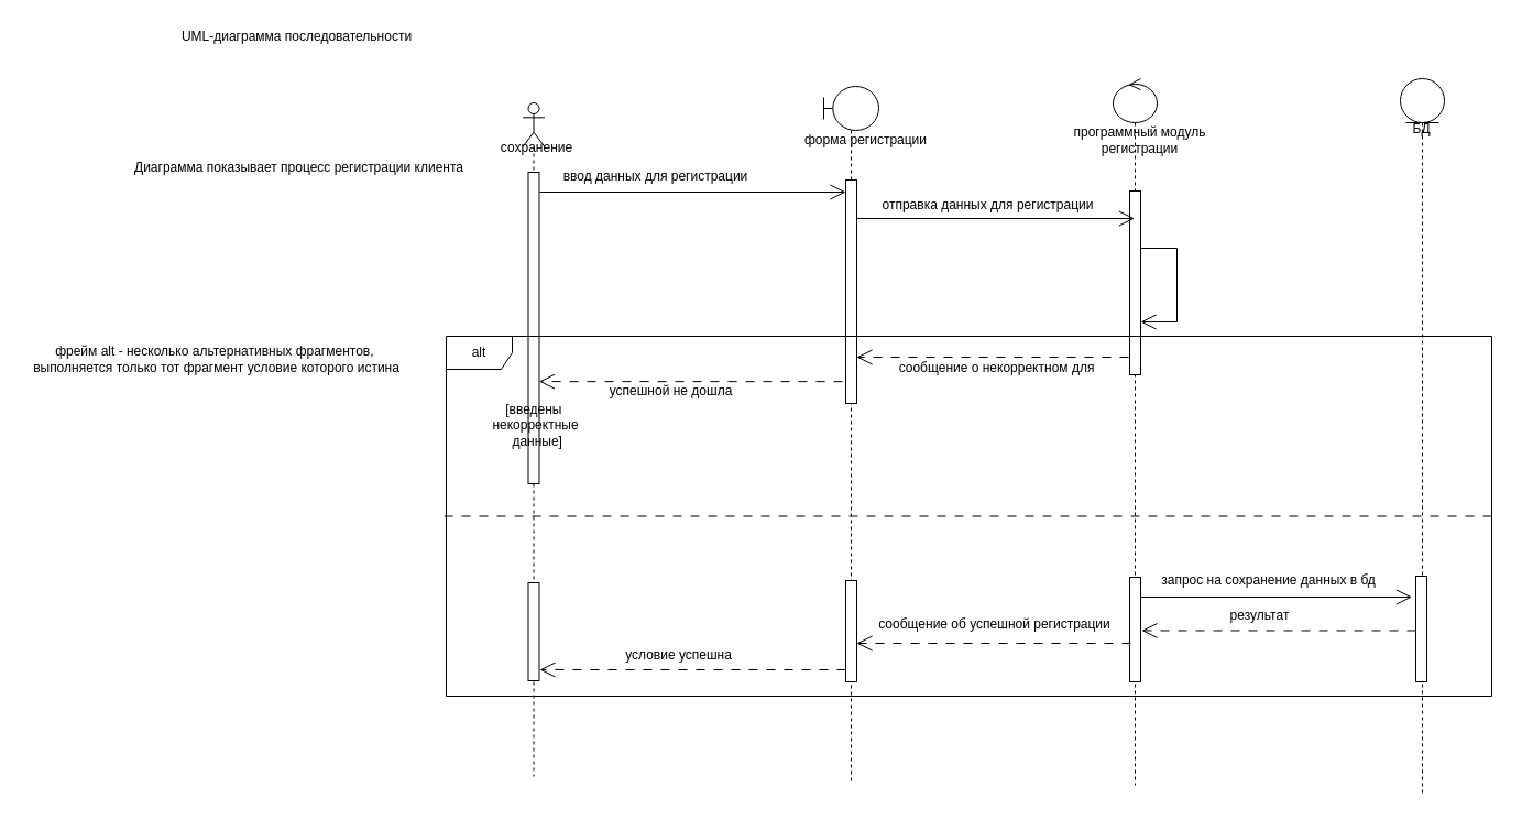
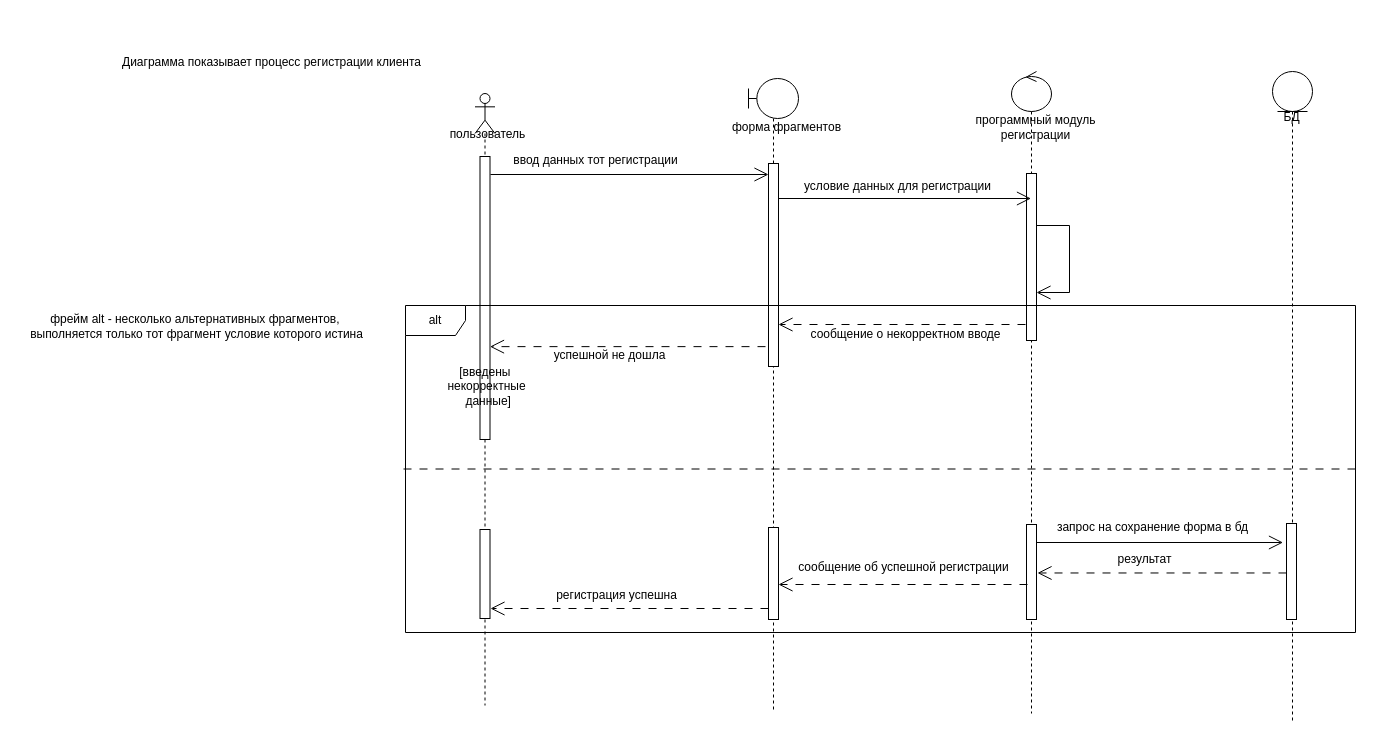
  <mxCell id="0" />
  <mxCell id="1" parent="0" />
  <mxCell id="2" value="" style="shape=umlLifeline;perimeter=lifelinePerimeter;whiteSpace=wrap;html=1;container=1;dropTarget=0;collapsible=0;recursiveResize=0;outlineConnect=0;portConstraint=eastwest;newEdgeStyle={&quot;curved&quot;:0,&quot;rounded&quot;:0};participant=umlActor;" vertex="1" parent="1"><mxGeometry x="474.5" y="93" width="20" height="612" as="geometry" /></mxCell>
  <mxCell id="3" value="" style="html=1;points=[[0,0,0,0,5],[0,1,0,0,-5],[1,0,0,0,5],[1,1,0,0,-5]];perimeter=orthogonalPerimeter;outlineConnect=0;targetShapes=umlLifeline;portConstraint=eastwest;newEdgeStyle={&quot;curved&quot;:0,&quot;rounded&quot;:0};" vertex="1" parent="2"><mxGeometry x="5" y="63" width="10" height="283" as="geometry" /></mxCell>
  <mxCell id="4" value="" style="html=1;points=[[0,0,0,0,5],[0,1,0,0,-5],[1,0,0,0,5],[1,1,0,0,-5]];perimeter=orthogonalPerimeter;outlineConnect=0;targetShapes=umlLifeline;portConstraint=eastwest;newEdgeStyle={&quot;curved&quot;:0,&quot;rounded&quot;:0};" vertex="1" parent="2"><mxGeometry x="5" y="436" width="10" height="89" as="geometry" /></mxCell>
- <mxCell id="5" value="UML-диаграмма последовательности" style="text;html=1;align=center;verticalAlign=middle;resizable=0;points=[];autosize=1;strokeColor=none;fillColor=none;" vertex="1" parent="1"><mxGeometry x="155" y="20" width="227" height="26" as="geometry" /></mxCell>
- <mxCell id="6" value="Диаграмма показывает процесс регистрации клиента" style="text;html=1;align=center;verticalAlign=middle;resizable=0;points=[];autosize=1;strokeColor=none;fillColor=none;" vertex="1" parent="1"><mxGeometry x="112" y="139" width="317" height="26" as="geometry" /></mxCell>
- <mxCell id="7" value="сохранение" style="text;html=1;align=center;verticalAlign=middle;resizable=0;points=[];autosize=1;strokeColor=none;fillColor=none;" vertex="1" parent="1"><mxGeometry x="440" y="121" width="94" height="26" as="geometry" /></mxCell>
+ <mxCell id="6" value="Диаграмма показывает процесс регистрации клиента" style="text;html=1;align=center;verticalAlign=middle;resizable=0;points=[];autosize=1;strokeColor=none;fillColor=none;" vertex="1" parent="1"><mxGeometry x="112" y="49" width="317" height="26" as="geometry" /></mxCell>
+ <mxCell id="7" value="пользователь" style="text;html=1;align=center;verticalAlign=middle;resizable=0;points=[];autosize=1;strokeColor=none;fillColor=none;" vertex="1" parent="1"><mxGeometry x="440" y="121" width="94" height="26" as="geometry" /></mxCell>
  <mxCell id="8" value="" style="shape=umlLifeline;perimeter=lifelinePerimeter;whiteSpace=wrap;html=1;container=1;dropTarget=0;collapsible=0;recursiveResize=0;outlineConnect=0;portConstraint=eastwest;newEdgeStyle={&quot;curved&quot;:0,&quot;rounded&quot;:0};participant=umlBoundary;" vertex="1" parent="1"><mxGeometry x="748" y="78" width="50" height="634" as="geometry" /></mxCell>
  <mxCell id="9" value="" style="html=1;points=[[0,0,0,0,5],[0,1,0,0,-5],[1,0,0,0,5],[1,1,0,0,-5]];perimeter=orthogonalPerimeter;outlineConnect=0;targetShapes=umlLifeline;portConstraint=eastwest;newEdgeStyle={&quot;curved&quot;:0,&quot;rounded&quot;:0};" vertex="1" parent="8"><mxGeometry x="20" y="85" width="10" height="203" as="geometry" /></mxCell>
- <mxCell id="10" value="форма регистрации" style="text;html=1;align=center;verticalAlign=middle;resizable=0;points=[];autosize=1;strokeColor=none;fillColor=none;" vertex="1" parent="1"><mxGeometry x="721" y="114" width="129" height="26" as="geometry" /></mxCell>
+ <mxCell id="10" value="форма фрагментов" style="text;html=1;align=center;verticalAlign=middle;resizable=0;points=[];autosize=1;strokeColor=none;fillColor=none;" vertex="1" parent="1"><mxGeometry x="721" y="114" width="129" height="26" as="geometry" /></mxCell>
  <mxCell id="11" value="" style="shape=umlLifeline;perimeter=lifelinePerimeter;whiteSpace=wrap;html=1;container=1;dropTarget=0;collapsible=0;recursiveResize=0;outlineConnect=0;portConstraint=eastwest;newEdgeStyle={&quot;curved&quot;:0,&quot;rounded&quot;:0};participant=umlControl;" vertex="1" parent="1"><mxGeometry x="1011" y="71" width="40" height="642" as="geometry" /></mxCell>
  <mxCell id="12" value="" style="html=1;points=[[0,0,0,0,5],[0,1,0,0,-5],[1,0,0,0,5],[1,1,0,0,-5]];perimeter=orthogonalPerimeter;outlineConnect=0;targetShapes=umlLifeline;portConstraint=eastwest;newEdgeStyle={&quot;curved&quot;:0,&quot;rounded&quot;:0};" vertex="1" parent="11"><mxGeometry x="15" y="102" width="10" height="167" as="geometry" /></mxCell>
  <mxCell id="13" value="" style="html=1;points=[[0,0,0,0,5],[0,1,0,0,-5],[1,0,0,0,5],[1,1,0,0,-5]];perimeter=orthogonalPerimeter;outlineConnect=0;targetShapes=umlLifeline;portConstraint=eastwest;newEdgeStyle={&quot;curved&quot;:0,&quot;rounded&quot;:0};" vertex="1" parent="11"><mxGeometry x="15" y="453" width="10" height="95" as="geometry" /></mxCell>
  <mxCell id="14" value="программный модуль&lt;div&gt;регистрации&lt;/div&gt;" style="text;html=1;align=center;verticalAlign=middle;resizable=0;points=[];autosize=1;strokeColor=none;fillColor=none;" vertex="1" parent="1"><mxGeometry x="966" y="106.5" width="138" height="41" as="geometry" /></mxCell>
  <mxCell id="15" value="" style="shape=umlLifeline;perimeter=lifelinePerimeter;whiteSpace=wrap;html=1;container=1;dropTarget=0;collapsible=0;recursiveResize=0;outlineConnect=0;portConstraint=eastwest;newEdgeStyle={&quot;curved&quot;:0,&quot;rounded&quot;:0};participant=umlEntity;" vertex="1" parent="1"><mxGeometry x="1272" y="71" width="40" height="652" as="geometry" /></mxCell>
  <mxCell id="16" value="БД" style="text;html=1;align=center;verticalAlign=middle;resizable=0;points=[];autosize=1;strokeColor=none;fillColor=none;" vertex="1" parent="1"><mxGeometry x="1274" y="103.5" width="34" height="26" as="geometry" /></mxCell>
  <mxCell id="17" value="" style="endArrow=open;endFill=1;endSize=12;html=1;rounded=0;" edge="1" parent="1"><mxGeometry width="160" relative="1" as="geometry"><mxPoint x="490" y="174" as="sourcePoint" /><mxPoint x="768" y="174" as="targetPoint" /></mxGeometry></mxCell>
- <mxCell id="18" value="ввод данных для регистрации" style="text;html=1;align=center;verticalAlign=middle;resizable=0;points=[];autosize=1;strokeColor=none;fillColor=none;" vertex="1" parent="1"><mxGeometry x="502" y="147" width="186" height="26" as="geometry" /></mxCell>
+ <mxCell id="18" value="ввод данных тот регистрации" style="text;html=1;align=center;verticalAlign=middle;resizable=0;points=[];autosize=1;strokeColor=none;fillColor=none;" vertex="1" parent="1"><mxGeometry x="502" y="147" width="186" height="26" as="geometry" /></mxCell>
  <mxCell id="19" value="" style="endArrow=open;endFill=1;endSize=12;html=1;rounded=0;" edge="1" parent="1" target="11"><mxGeometry width="160" relative="1" as="geometry"><mxPoint x="778" y="198" as="sourcePoint" /><mxPoint x="938" y="198" as="targetPoint" /></mxGeometry></mxCell>
- <mxCell id="20" value="отправка данных для регистрации" style="text;html=1;align=center;verticalAlign=middle;resizable=0;points=[];autosize=1;strokeColor=none;fillColor=none;" vertex="1" parent="1"><mxGeometry x="792" y="173" width="210" height="26" as="geometry" /></mxCell>
+ <mxCell id="20" value="условие данных для регистрации" style="text;html=1;align=center;verticalAlign=middle;resizable=0;points=[];autosize=1;strokeColor=none;fillColor=none;" vertex="1" parent="1"><mxGeometry x="792" y="173" width="210" height="26" as="geometry" /></mxCell>
  <mxCell id="21" value="" style="endArrow=open;endFill=1;endSize=12;html=1;rounded=0;edgeStyle=orthogonalEdgeStyle;" edge="1" parent="1" target="12"><mxGeometry width="160" relative="1" as="geometry"><mxPoint x="1036" y="225" as="sourcePoint" /><mxPoint x="1061" y="295" as="targetPoint" /><Array as="points"><mxPoint x="1069" y="225" /><mxPoint x="1069" y="292" /></Array></mxGeometry></mxCell>
  <mxCell id="22" value="alt" style="shape=umlFrame;whiteSpace=wrap;html=1;pointerEvents=0;" vertex="1" parent="1"><mxGeometry x="405" y="305" width="950" height="327" as="geometry" /></mxCell>
  <mxCell id="23" value="" style="endArrow=open;endFill=1;endSize=12;html=1;rounded=0;dashed=1;dashPattern=8 8;" edge="1" parent="1" target="9"><mxGeometry width="160" relative="1" as="geometry"><mxPoint x="1025" y="324" as="sourcePoint" /><mxPoint x="884" y="324" as="targetPoint" /></mxGeometry></mxCell>
- <mxCell id="24" value="сообщение о некорректном для" style="text;html=1;align=center;verticalAlign=middle;resizable=0;points=[];autosize=1;strokeColor=none;fillColor=none;" vertex="1" parent="1"><mxGeometry x="801" y="321" width="208" height="26" as="geometry" /></mxCell>
+ <mxCell id="24" value="сообщение о некорректном вводе" style="text;html=1;align=center;verticalAlign=middle;resizable=0;points=[];autosize=1;strokeColor=none;fillColor=none;" vertex="1" parent="1"><mxGeometry x="801" y="321" width="208" height="26" as="geometry" /></mxCell>
  <mxCell id="25" value="" style="endArrow=open;endFill=1;endSize=12;html=1;rounded=0;dashed=1;dashPattern=8 8;" edge="1" parent="1" target="3"><mxGeometry width="160" relative="1" as="geometry"><mxPoint x="765" y="346.13" as="sourcePoint" /><mxPoint x="518" y="346.13" as="targetPoint" /></mxGeometry></mxCell>
  <mxCell id="26" value="успешной не дошла" style="text;html=1;align=center;verticalAlign=middle;resizable=0;points=[];autosize=1;strokeColor=none;fillColor=none;" vertex="1" parent="1"><mxGeometry x="537" y="342" width="144" height="26" as="geometry" /></mxCell>
  <mxCell id="27" value="фрейм alt - несколько альтернативных фрагментов,&amp;nbsp;&lt;div&gt;выполняется только тот фрагмент условие которого истина&lt;/div&gt;" style="text;html=1;align=center;verticalAlign=middle;resizable=0;points=[];autosize=1;strokeColor=none;fillColor=none;" vertex="1" parent="1"><mxGeometry x="20" y="305" width="351" height="41" as="geometry" /></mxCell>
  <mxCell id="28" value="[введены&amp;nbsp;&lt;div&gt;некорректные&lt;/div&gt;&lt;div&gt;&amp;nbsp;данные]&lt;/div&gt;" style="text;html=1;align=center;verticalAlign=middle;resizable=0;points=[];autosize=1;strokeColor=none;fillColor=none;" vertex="1" parent="1"><mxGeometry x="438" y="358" width="96" height="55" as="geometry" /></mxCell>
  <mxCell id="29" value="" style="line;strokeWidth=1;fillColor=none;align=left;verticalAlign=middle;spacingTop=-1;spacingLeft=3;spacingRight=3;rotatable=0;labelPosition=right;points=[];portConstraint=eastwest;strokeColor=inherit;dashed=1;dashPattern=8 8;" vertex="1" parent="1"><mxGeometry x="403" y="464.5" width="958" height="8" as="geometry" /></mxCell>
  <mxCell id="30" value="" style="html=1;points=[[0,0,0,0,5],[0,1,0,0,-5],[1,0,0,0,5],[1,1,0,0,-5]];perimeter=orthogonalPerimeter;outlineConnect=0;targetShapes=umlLifeline;portConstraint=eastwest;newEdgeStyle={&quot;curved&quot;:0,&quot;rounded&quot;:0};" vertex="1" parent="1"><mxGeometry x="768" y="527" width="10" height="92" as="geometry" /></mxCell>
  <mxCell id="31" value="" style="html=1;points=[[0,0,0,0,5],[0,1,0,0,-5],[1,0,0,0,5],[1,1,0,0,-5]];perimeter=orthogonalPerimeter;outlineConnect=0;targetShapes=umlLifeline;portConstraint=eastwest;newEdgeStyle={&quot;curved&quot;:0,&quot;rounded&quot;:0};" vertex="1" parent="1"><mxGeometry x="1286" y="523" width="10" height="96" as="geometry" /></mxCell>
  <mxCell id="32" value="" style="endArrow=open;endFill=1;endSize=12;html=1;rounded=0;" edge="1" parent="1"><mxGeometry width="160" relative="1" as="geometry"><mxPoint x="1035.5" y="542" as="sourcePoint" /><mxPoint x="1282.5" y="542" as="targetPoint" /></mxGeometry></mxCell>
- <mxCell id="33" value="запрос на сохранение данных в бд" style="text;html=1;align=center;verticalAlign=middle;resizable=0;points=[];autosize=1;strokeColor=none;fillColor=none;" vertex="1" parent="1"><mxGeometry x="1045" y="514" width="213" height="26" as="geometry" /></mxCell>
+ <mxCell id="33" value="запрос на сохранение форма в бд" style="text;html=1;align=center;verticalAlign=middle;resizable=0;points=[];autosize=1;strokeColor=none;fillColor=none;" vertex="1" parent="1"><mxGeometry x="1045" y="514" width="213" height="26" as="geometry" /></mxCell>
  <mxCell id="34" value="" style="endArrow=open;endFill=1;endSize=12;html=1;rounded=0;dashed=1;dashPattern=8 8;" edge="1" parent="1"><mxGeometry width="160" relative="1" as="geometry"><mxPoint x="1286" y="572.47" as="sourcePoint" /><mxPoint x="1037" y="572.47" as="targetPoint" /></mxGeometry></mxCell>
  <mxCell id="35" value="результат" style="text;html=1;align=center;verticalAlign=middle;resizable=0;points=[];autosize=1;strokeColor=none;fillColor=none;" vertex="1" parent="1"><mxGeometry x="1108" y="546" width="72" height="26" as="geometry" /></mxCell>
  <mxCell id="36" value="" style="endArrow=open;endFill=1;endSize=12;html=1;rounded=0;dashed=1;dashPattern=8 8;" edge="1" parent="1"><mxGeometry width="160" relative="1" as="geometry"><mxPoint x="1027" y="584" as="sourcePoint" /><mxPoint x="778" y="584" as="targetPoint" /></mxGeometry></mxCell>
  <mxCell id="37" value="сообщение об успешной регистрации" style="text;html=1;align=center;verticalAlign=middle;resizable=0;points=[];autosize=1;strokeColor=none;fillColor=none;" vertex="1" parent="1"><mxGeometry x="788" y="554" width="229" height="26" as="geometry" /></mxCell>
  <mxCell id="38" value="" style="endArrow=open;endFill=1;endSize=12;html=1;rounded=0;dashed=1;dashPattern=8 8;" edge="1" parent="1" source="30"><mxGeometry width="160" relative="1" as="geometry"><mxPoint x="739" y="608" as="sourcePoint" /><mxPoint x="490" y="608" as="targetPoint" /></mxGeometry></mxCell>
- <mxCell id="39" value="условие успешна" style="text;html=1;align=center;verticalAlign=middle;resizable=0;points=[];autosize=1;strokeColor=none;fillColor=none;" vertex="1" parent="1"><mxGeometry x="546" y="582" width="139" height="26" as="geometry" /></mxCell>
+ <mxCell id="39" value="регистрация успешна" style="text;html=1;align=center;verticalAlign=middle;resizable=0;points=[];autosize=1;strokeColor=none;fillColor=none;" vertex="1" parent="1"><mxGeometry x="546" y="582" width="139" height="26" as="geometry" /></mxCell>
